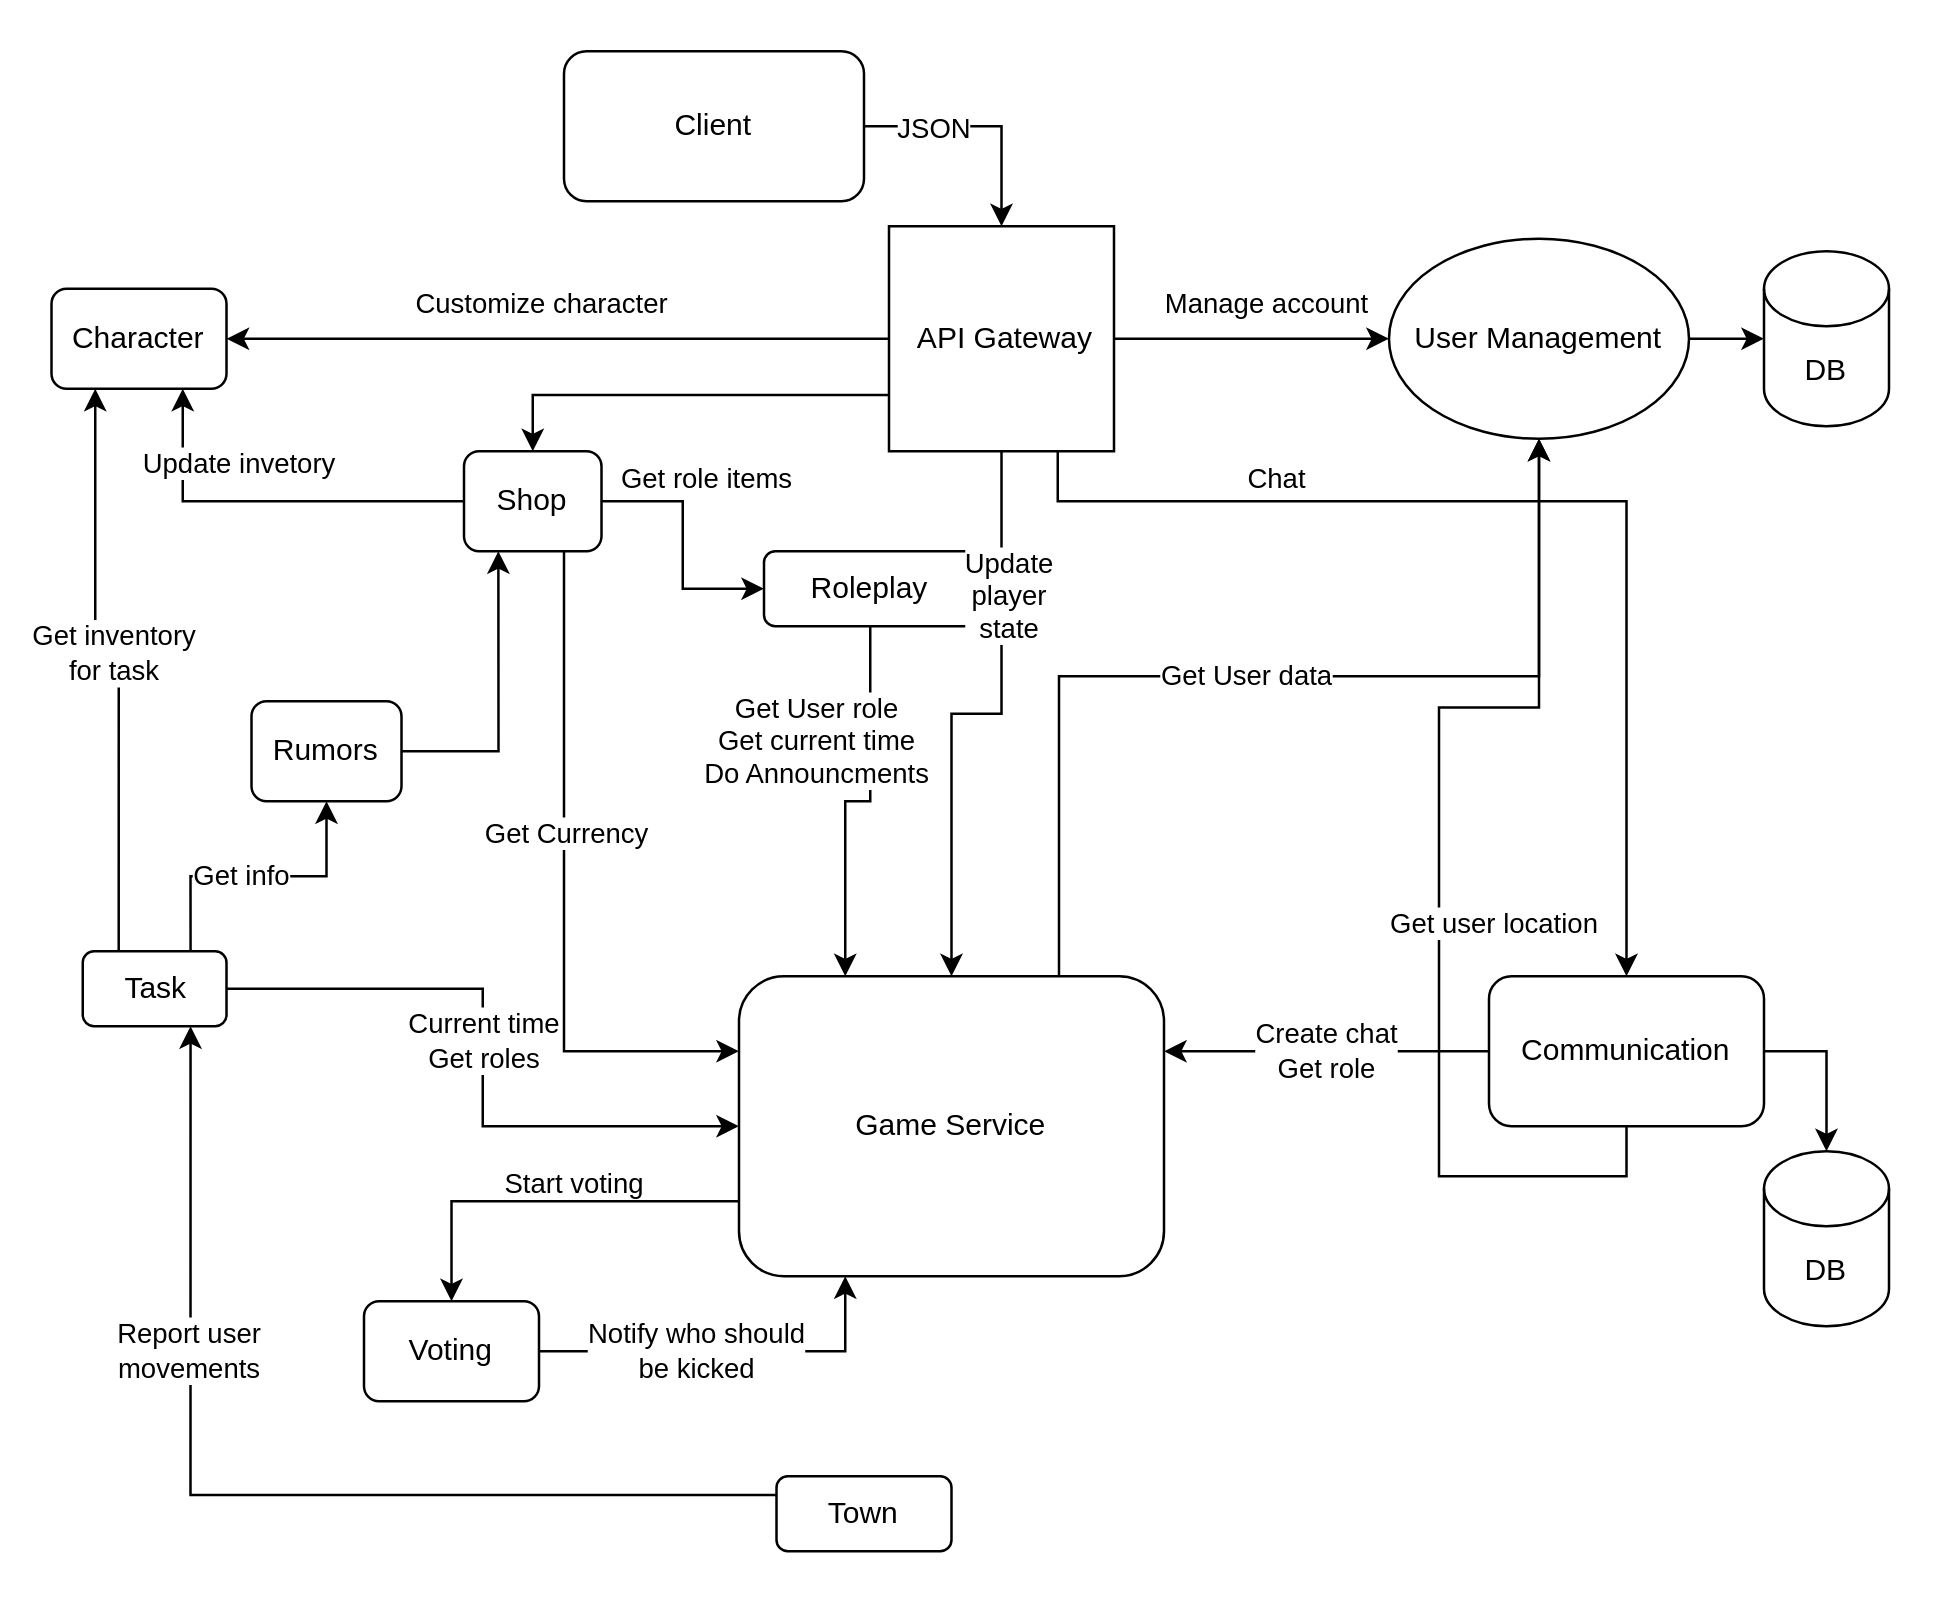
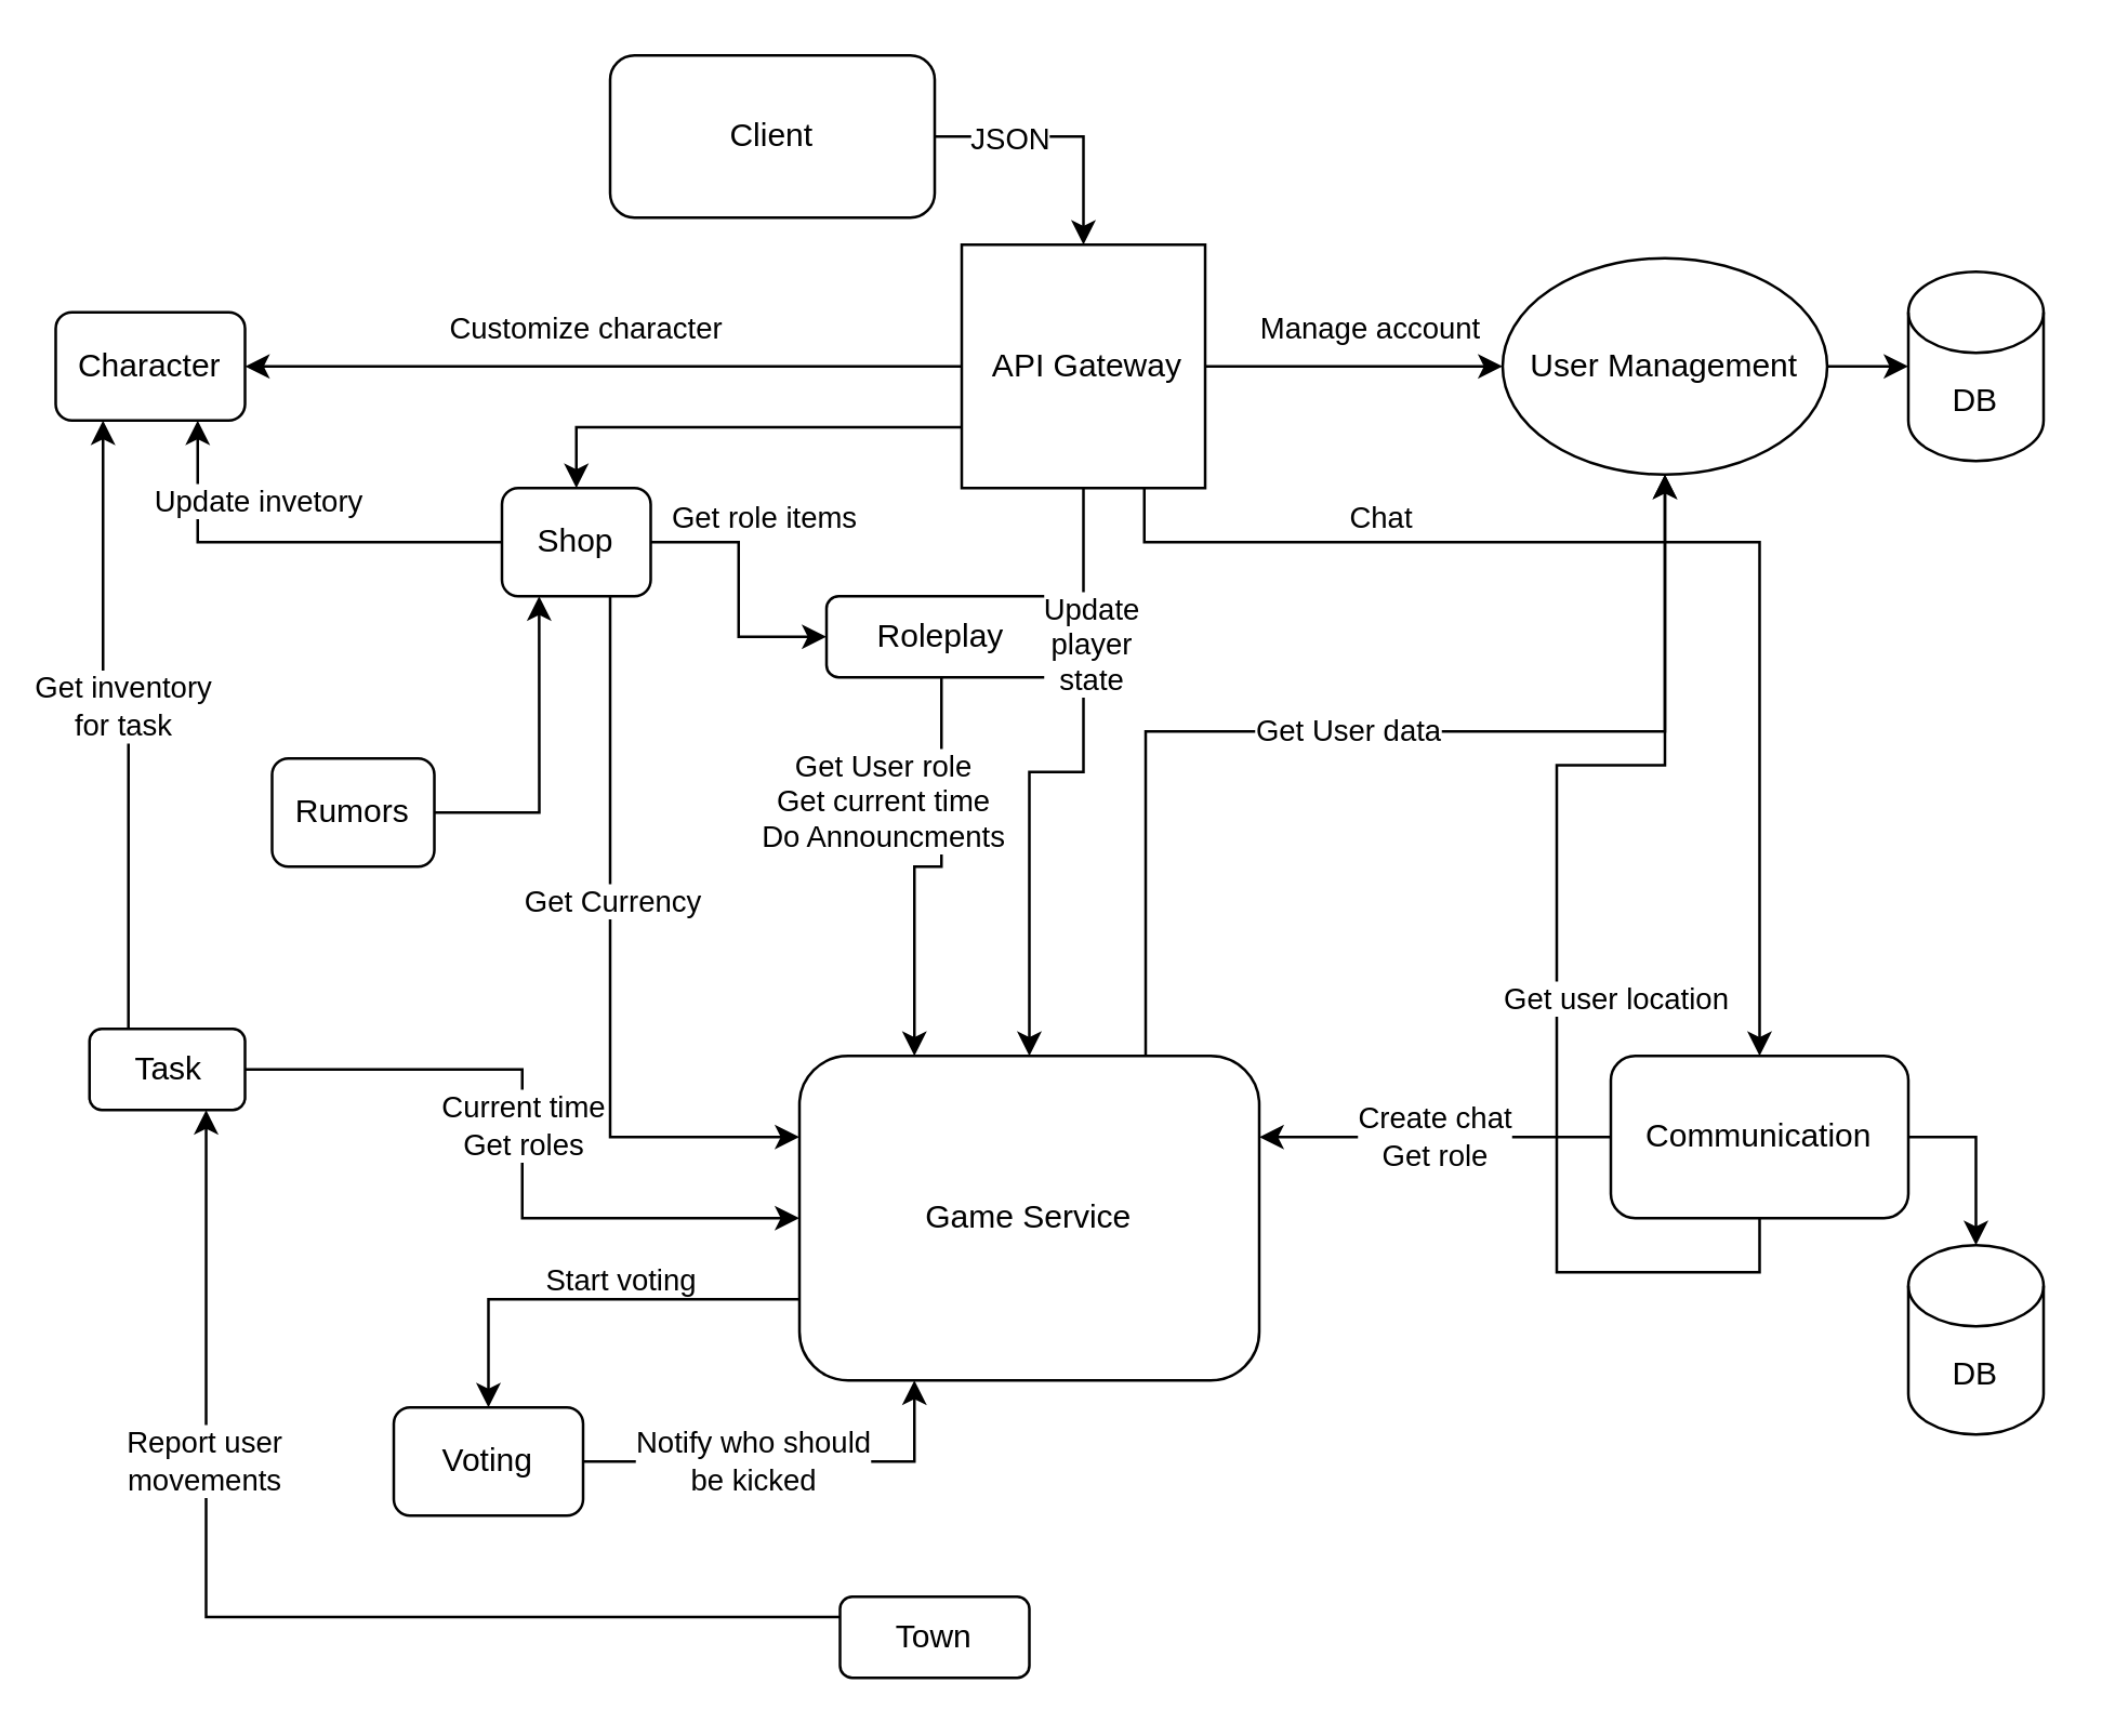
  <mxCell id="0" />
  <mxCell id="1" parent="0" />
  <mxCell id="2" style="edgeStyle=orthogonalEdgeStyle;rounded=0;orthogonalLoop=1;jettySize=auto;html=1;exitX=0;exitY=0.75;exitDx=0;exitDy=0;entryX=0.5;entryY=0;entryDx=0;entryDy=0;" parent="1" source="6" target="16" edge="1"><mxGeometry relative="1" as="geometry" /></mxCell>
  <mxCell id="3" value="Start voting" style="edgeLabel;html=1;align=center;verticalAlign=middle;resizable=0;points=[];" parent="2" vertex="1" connectable="0"><mxGeometry x="-0.088" y="1" relative="1" as="geometry"><mxPoint x="4" y="-9" as="offset" /></mxGeometry></mxCell>
  <mxCell id="4" style="edgeStyle=orthogonalEdgeStyle;rounded=0;orthogonalLoop=1;jettySize=auto;html=1;exitX=0.811;exitY=0.015;exitDx=0;exitDy=0;entryX=0.5;entryY=1;entryDx=0;entryDy=0;exitPerimeter=0;" parent="1" source="6" target="31" edge="1"><mxGeometry relative="1" as="geometry"><Array as="points"><mxPoint x="423" y="392" /><mxPoint x="423" y="270" /><mxPoint x="615" y="270" /></Array></mxGeometry></mxCell>
  <mxCell id="5" value="&lt;div&gt;Get User data&lt;/div&gt;" style="edgeLabel;html=1;align=center;verticalAlign=middle;resizable=0;points=[];" parent="4" vertex="1" connectable="0"><mxGeometry x="-0.112" y="1" relative="1" as="geometry"><mxPoint x="20" as="offset" /></mxGeometry></mxCell>
  <mxCell id="6" value="&lt;div&gt;Game Service&lt;/div&gt;" style="rounded=1;whiteSpace=wrap;html=1;" parent="1" vertex="1"><mxGeometry x="295" y="390" width="170" height="120" as="geometry" /></mxCell>
  <mxCell id="7" style="edgeStyle=orthogonalEdgeStyle;rounded=0;orthogonalLoop=1;jettySize=auto;html=1;exitX=0.75;exitY=1;exitDx=0;exitDy=0;entryX=0;entryY=0.25;entryDx=0;entryDy=0;" parent="1" source="12" target="6" edge="1"><mxGeometry relative="1" as="geometry"><Array as="points"><mxPoint x="225" y="210" /><mxPoint x="225" y="420" /></Array></mxGeometry></mxCell>
  <mxCell id="8" value="Get Currency" style="edgeLabel;html=1;align=center;verticalAlign=middle;resizable=0;points=[];" parent="7" vertex="1" connectable="0"><mxGeometry x="-0.467" y="-1" relative="1" as="geometry"><mxPoint x="1" y="56" as="offset" /></mxGeometry></mxCell>
  <mxCell id="9" style="edgeStyle=orthogonalEdgeStyle;rounded=0;orthogonalLoop=1;jettySize=auto;html=1;exitX=1;exitY=0.5;exitDx=0;exitDy=0;entryX=0;entryY=0.5;entryDx=0;entryDy=0;" parent="1" source="12" target="15" edge="1"><mxGeometry relative="1" as="geometry" /></mxCell>
  <mxCell id="10" value="Get role items" style="edgeLabel;html=1;align=center;verticalAlign=middle;resizable=0;points=[];" parent="9" vertex="1" connectable="0"><mxGeometry x="-0.219" y="-1" relative="1" as="geometry"><mxPoint x="10" y="-16" as="offset" /></mxGeometry></mxCell>
  <mxCell id="11" value="Update invetory" style="edgeStyle=orthogonalEdgeStyle;rounded=0;orthogonalLoop=1;jettySize=auto;html=1;exitX=0;exitY=0.5;exitDx=0;exitDy=0;entryX=0.75;entryY=1;entryDx=0;entryDy=0;" parent="1" source="12" target="25" edge="1"><mxGeometry x="0.149" y="-15" relative="1" as="geometry"><mxPoint as="offset" /></mxGeometry></mxCell>
  <mxCell id="12" value="&lt;div&gt;Shop&lt;/div&gt;" style="rounded=1;whiteSpace=wrap;html=1;" parent="1" vertex="1"><mxGeometry x="185" y="180" width="55" height="40" as="geometry" /></mxCell>
  <mxCell id="13" style="edgeStyle=orthogonalEdgeStyle;rounded=0;orthogonalLoop=1;jettySize=auto;html=1;exitX=0.5;exitY=1;exitDx=0;exitDy=0;entryX=0.25;entryY=0;entryDx=0;entryDy=0;" parent="1" source="15" target="6" edge="1"><mxGeometry relative="1" as="geometry" /></mxCell>
  <mxCell id="14" value="Get User role&lt;br&gt;&lt;div&gt;Get current time&lt;/div&gt;&lt;div&gt;Do Announcments&lt;/div&gt;" style="edgeLabel;html=1;align=center;verticalAlign=middle;resizable=0;points=[];labelBackgroundColor=default;" parent="13" vertex="1" connectable="0"><mxGeometry x="-0.097" y="-1" relative="1" as="geometry"><mxPoint x="-21" y="-23" as="offset" /></mxGeometry></mxCell>
  <mxCell id="15" value="&lt;div&gt;Roleplay&lt;/div&gt;" style="rounded=1;whiteSpace=wrap;html=1;" parent="1" vertex="1"><mxGeometry x="305" y="220" width="85" height="30" as="geometry" /></mxCell>
  <mxCell id="16" value="Voting" style="rounded=1;whiteSpace=wrap;html=1;" parent="1" vertex="1"><mxGeometry x="145" y="520" width="70" height="40" as="geometry" /></mxCell>
  <mxCell id="17" value="&lt;div&gt;Create chat&lt;/div&gt;&lt;div&gt;Get role&lt;/div&gt;" style="edgeStyle=orthogonalEdgeStyle;rounded=0;orthogonalLoop=1;jettySize=auto;html=1;exitX=0;exitY=0.5;exitDx=0;exitDy=0;entryX=1;entryY=0.25;entryDx=0;entryDy=0;" parent="1" source="19" target="6" edge="1"><mxGeometry relative="1" as="geometry"><mxPoint as="offset" /></mxGeometry></mxCell>
  <mxCell id="18" value="Get user location" style="edgeStyle=orthogonalEdgeStyle;rounded=0;orthogonalLoop=1;jettySize=auto;html=1;exitX=0.5;exitY=1;exitDx=0;exitDy=0;" parent="1" source="19" target="31" edge="1"><mxGeometry x="-0.087" y="-22" relative="1" as="geometry"><mxPoint as="offset" /></mxGeometry></mxCell>
  <mxCell id="19" value="Communication" style="rounded=1;whiteSpace=wrap;html=1;" parent="1" vertex="1"><mxGeometry x="595" y="390" width="110" height="60" as="geometry" /></mxCell>
  <mxCell id="20" value="&lt;div&gt;Report user&lt;/div&gt;&lt;div&gt;movements&lt;/div&gt;" style="edgeStyle=orthogonalEdgeStyle;rounded=0;orthogonalLoop=1;jettySize=auto;html=1;exitX=0;exitY=0.25;exitDx=0;exitDy=0;entryX=0.75;entryY=1;entryDx=0;entryDy=0;" parent="1" source="21" target="24" edge="1"><mxGeometry x="0.384" y="1" relative="1" as="geometry"><mxPoint as="offset" /></mxGeometry></mxCell>
  <mxCell id="21" value="Town" style="rounded=1;whiteSpace=wrap;html=1;" parent="1" vertex="1"><mxGeometry x="310" y="590" width="70" height="30" as="geometry" /></mxCell>
  <mxCell id="22" value="&lt;div&gt;Get inventory&lt;/div&gt;&lt;div&gt;for task&lt;/div&gt;" style="edgeStyle=orthogonalEdgeStyle;rounded=0;orthogonalLoop=1;jettySize=auto;html=1;exitX=0.25;exitY=0;exitDx=0;exitDy=0;entryX=0.25;entryY=1;entryDx=0;entryDy=0;" parent="1" source="24" target="25" edge="1"><mxGeometry x="-0.024" y="-7" relative="1" as="geometry"><mxPoint as="offset" /></mxGeometry></mxCell>
- <mxCell id="23" value="Get info" style="edgeStyle=orthogonalEdgeStyle;rounded=0;orthogonalLoop=1;jettySize=auto;html=1;exitX=0.75;exitY=0;exitDx=0;exitDy=0;entryX=0.5;entryY=1;entryDx=0;entryDy=0;" parent="1" source="24" target="27" edge="1"><mxGeometry x="-0.132" relative="1" as="geometry"><mxPoint x="126" y="440" as="sourcePoint" /><mxPoint x="126" y="275" as="targetPoint" /><mxPoint as="offset" /></mxGeometry></mxCell>
  <mxCell id="24" value="Task" style="rounded=1;whiteSpace=wrap;html=1;" parent="1" vertex="1"><mxGeometry x="32.5" y="380" width="57.5" height="30" as="geometry" /></mxCell>
  <mxCell id="25" value="Character" style="rounded=1;whiteSpace=wrap;html=1;" parent="1" vertex="1"><mxGeometry x="20" y="115" width="70" height="40" as="geometry" /></mxCell>
  <mxCell id="26" style="edgeStyle=orthogonalEdgeStyle;rounded=0;orthogonalLoop=1;jettySize=auto;html=1;exitX=1;exitY=0.5;exitDx=0;exitDy=0;entryX=0.25;entryY=1;entryDx=0;entryDy=0;" parent="1" source="27" target="12" edge="1"><mxGeometry relative="1" as="geometry" /></mxCell>
  <mxCell id="27" value="Rumors" style="rounded=1;whiteSpace=wrap;html=1;" parent="1" vertex="1"><mxGeometry x="100" y="280" width="60" height="40" as="geometry" /></mxCell>
  <mxCell id="28" value="&lt;div&gt;Notify who should&lt;/div&gt;&lt;div&gt;be kicked&lt;/div&gt;" style="edgeStyle=orthogonalEdgeStyle;rounded=0;orthogonalLoop=1;jettySize=auto;html=1;exitX=1;exitY=0.5;exitDx=0;exitDy=0;entryX=0.25;entryY=1;entryDx=0;entryDy=0;" parent="1" source="16" target="6" edge="1"><mxGeometry x="-0.17" relative="1" as="geometry"><mxPoint as="offset" /></mxGeometry></mxCell>
  <mxCell id="29" value="&lt;div&gt;Current time&lt;/div&gt;&lt;div&gt;Get roles&lt;/div&gt;" style="edgeStyle=orthogonalEdgeStyle;rounded=0;orthogonalLoop=1;jettySize=auto;html=1;exitX=1;exitY=0.5;exitDx=0;exitDy=0;entryX=0;entryY=0.5;entryDx=0;entryDy=0;" parent="1" source="24" target="6" edge="1"><mxGeometry x="-0.052" relative="1" as="geometry"><mxPoint as="offset" /></mxGeometry></mxCell>
  <mxCell id="30" style="edgeStyle=orthogonalEdgeStyle;rounded=0;orthogonalLoop=1;jettySize=auto;html=1;exitX=1;exitY=0.5;exitDx=0;exitDy=0;" parent="1" source="31" target="43" edge="1"><mxGeometry relative="1" as="geometry" /></mxCell>
  <mxCell id="31" value="User Management" style="ellipse;whiteSpace=wrap;html=1;" parent="1" vertex="1"><mxGeometry x="555" y="95" width="120" height="80" as="geometry" /></mxCell>
  <mxCell id="32" style="edgeStyle=orthogonalEdgeStyle;rounded=0;orthogonalLoop=1;jettySize=auto;html=1;exitX=0.75;exitY=1;exitDx=0;exitDy=0;entryX=0.5;entryY=0;entryDx=0;entryDy=0;" parent="1" source="39" target="19" edge="1"><mxGeometry relative="1" as="geometry"><mxPoint x="615" y="350" as="targetPoint" /><Array as="points"><mxPoint x="422" y="200" /><mxPoint x="650" y="200" /></Array></mxGeometry></mxCell>
  <mxCell id="33" value="Chat" style="edgeLabel;html=1;align=center;verticalAlign=middle;resizable=0;points=[];" parent="32" vertex="1" connectable="0"><mxGeometry x="-0.509" y="1" relative="1" as="geometry"><mxPoint y="-9" as="offset" /></mxGeometry></mxCell>
  <mxCell id="34" style="edgeStyle=orthogonalEdgeStyle;rounded=0;orthogonalLoop=1;jettySize=auto;html=1;exitX=0;exitY=0.5;exitDx=0;exitDy=0;entryX=1;entryY=0.5;entryDx=0;entryDy=0;" parent="1" source="39" target="25" edge="1"><mxGeometry relative="1" as="geometry" /></mxCell>
  <mxCell id="35" value="Customize character" style="edgeLabel;html=1;align=center;verticalAlign=middle;resizable=0;points=[];" parent="34" vertex="1" connectable="0"><mxGeometry x="0.083" y="-1" relative="1" as="geometry"><mxPoint x="3" y="-14" as="offset" /></mxGeometry></mxCell>
  <mxCell id="36" style="edgeStyle=orthogonalEdgeStyle;rounded=0;orthogonalLoop=1;jettySize=auto;html=1;exitX=0;exitY=0.75;exitDx=0;exitDy=0;entryX=0.5;entryY=0;entryDx=0;entryDy=0;" parent="1" source="39" target="12" edge="1"><mxGeometry relative="1" as="geometry" /></mxCell>
  <mxCell id="37" style="edgeStyle=orthogonalEdgeStyle;rounded=0;orthogonalLoop=1;jettySize=auto;html=1;exitX=1;exitY=0.5;exitDx=0;exitDy=0;entryX=0;entryY=0.5;entryDx=0;entryDy=0;" parent="1" source="39" target="31" edge="1"><mxGeometry relative="1" as="geometry" /></mxCell>
  <mxCell id="38" value="Manage account" style="edgeLabel;html=1;align=center;verticalAlign=middle;resizable=0;points=[];" parent="37" vertex="1" connectable="0"><mxGeometry x="-0.143" y="1" relative="1" as="geometry"><mxPoint x="13" y="-14" as="offset" /></mxGeometry></mxCell>
  <mxCell id="39" value="&amp;nbsp;API Gateway" style="whiteSpace=wrap;html=1;aspect=fixed;" parent="1" vertex="1"><mxGeometry x="355" y="90" width="90" height="90" as="geometry" /></mxCell>
  <mxCell id="40" style="edgeStyle=orthogonalEdgeStyle;rounded=0;orthogonalLoop=1;jettySize=auto;html=1;exitX=1;exitY=0.5;exitDx=0;exitDy=0;entryX=0.5;entryY=0;entryDx=0;entryDy=0;" parent="1" source="42" target="39" edge="1"><mxGeometry relative="1" as="geometry" /></mxCell>
  <mxCell id="41" value="JSON" style="edgeLabel;html=1;align=center;verticalAlign=middle;resizable=0;points=[];" parent="40" vertex="1" connectable="0"><mxGeometry x="0.094" relative="1" as="geometry"><mxPoint x="-25" as="offset" /></mxGeometry></mxCell>
  <mxCell id="42" value="Client" style="rounded=1;whiteSpace=wrap;html=1;" parent="1" vertex="1"><mxGeometry x="225" y="20" width="120" height="60" as="geometry" /></mxCell>
  <mxCell id="43" value="&lt;div&gt;DB&lt;/div&gt;" style="shape=cylinder3;whiteSpace=wrap;html=1;boundedLbl=1;backgroundOutline=1;size=15;" parent="1" vertex="1"><mxGeometry x="705" y="100" width="50" height="70" as="geometry" /></mxCell>
  <mxCell id="44" value="DB" style="shape=cylinder3;whiteSpace=wrap;html=1;boundedLbl=1;backgroundOutline=1;size=15;" parent="1" vertex="1"><mxGeometry x="705" y="460" width="50" height="70" as="geometry" /></mxCell>
  <mxCell id="45" style="edgeStyle=orthogonalEdgeStyle;rounded=0;orthogonalLoop=1;jettySize=auto;html=1;exitX=1;exitY=0.5;exitDx=0;exitDy=0;entryX=0.5;entryY=0;entryDx=0;entryDy=0;entryPerimeter=0;" parent="1" source="19" target="44" edge="1"><mxGeometry relative="1" as="geometry" /></mxCell>
  <mxCell id="46" style="edgeStyle=orthogonalEdgeStyle;rounded=0;orthogonalLoop=1;jettySize=auto;html=1;exitX=0.5;exitY=1;exitDx=0;exitDy=0;entryX=0.5;entryY=0;entryDx=0;entryDy=0;" parent="1" source="39" target="6" edge="1"><mxGeometry relative="1" as="geometry" /></mxCell>
  <mxCell id="47" value="Update&lt;br&gt;&lt;div&gt;player&lt;/div&gt;&lt;div&gt;state&lt;/div&gt;" style="edgeLabel;html=1;align=center;verticalAlign=middle;resizable=0;points=[];" parent="46" vertex="1" connectable="0"><mxGeometry x="-0.503" y="2" relative="1" as="geometry"><mxPoint as="offset" /></mxGeometry></mxCell>
